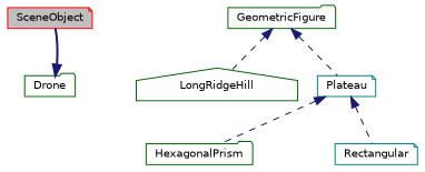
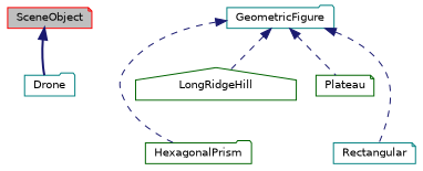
  digraph {
    node [color=teal fillcolor=white fontname=Helvetica fontsize=10 shape=note style=filled]
    edge [color=midnightblue dir=back fontname=Helvetica fontsize=10 labelfontname=Helvetica labelfontsize=10 style=dashed]
    n1 [color=red fillcolor=grey75 fontcolor=black height=0.2 label=SceneObject width=0.4]
-   n2 [color=darkgreen height=0.2 label=Drone shape=folder width=0.4]
-   n3 [color=darkgreen height=0.2 label=GeometricFigure shape=folder width=0.4]
+   n2 [height=0.2 label=Drone shape=folder width=0.4]
+   n3 [height=0.2 label=GeometricFigure shape=folder width=0.4]
    n4 [color=darkgreen height=0.2 label=HexagonalPrism shape=folder width=0.4]
    n5 [color=darkgreen height=0.2 label=LongRidgeHill shape=house width=0.4]
-   n6 [height=0.2 label=Plateau width=0.4]
+   n6 [color=darkgreen height=0.2 label=Plateau width=0.4]
    n7 [height=0.2 label=Rectangular width=0.4]
-   n2 -> n1 [style=bold]
-   n6 -> n4
+   n1 -> n2 [style=bold]
+   n3 -> n4
    n3 -> n5
    n3 -> n6
-   n6 -> n7
+   n3 -> n7
  }
